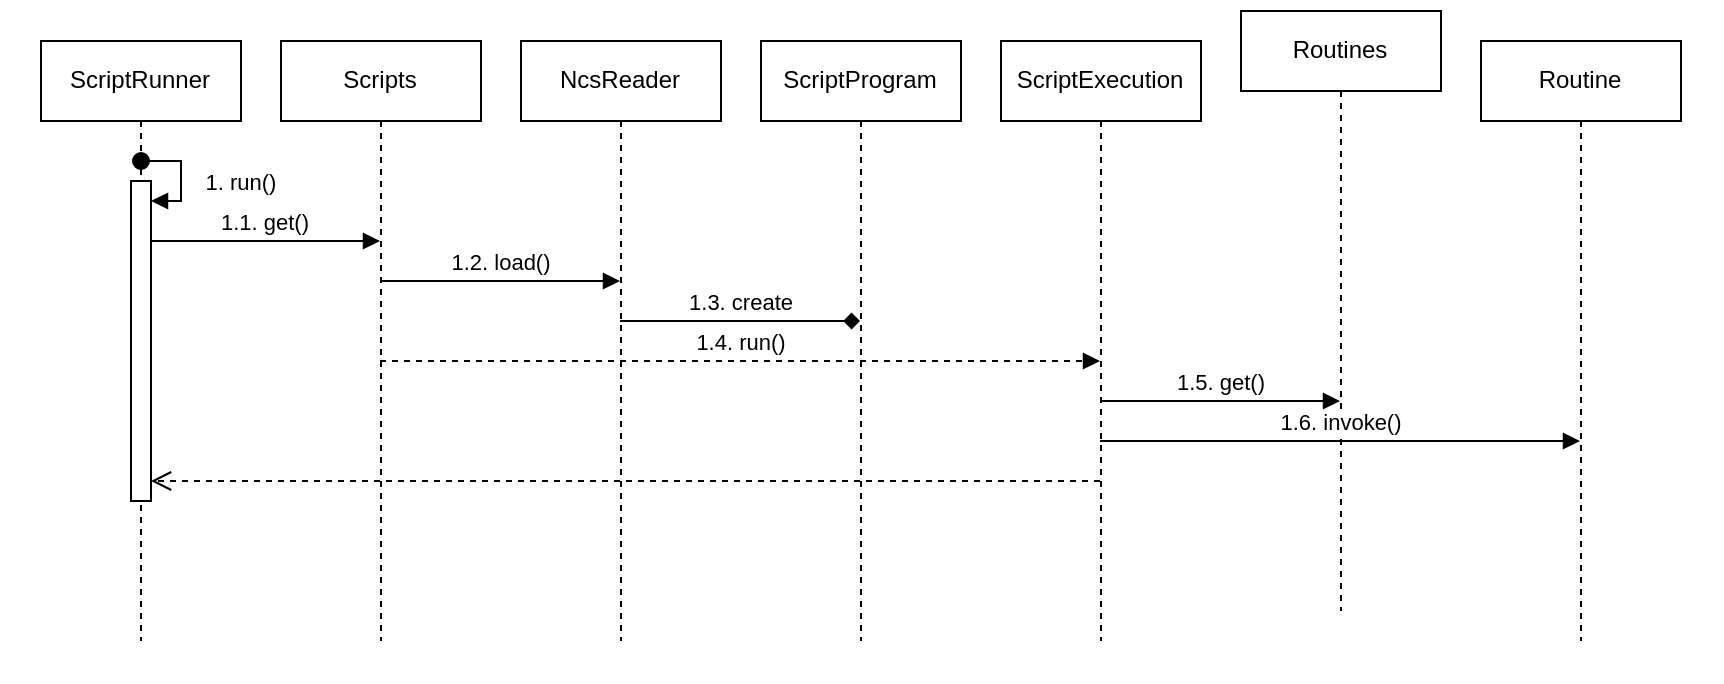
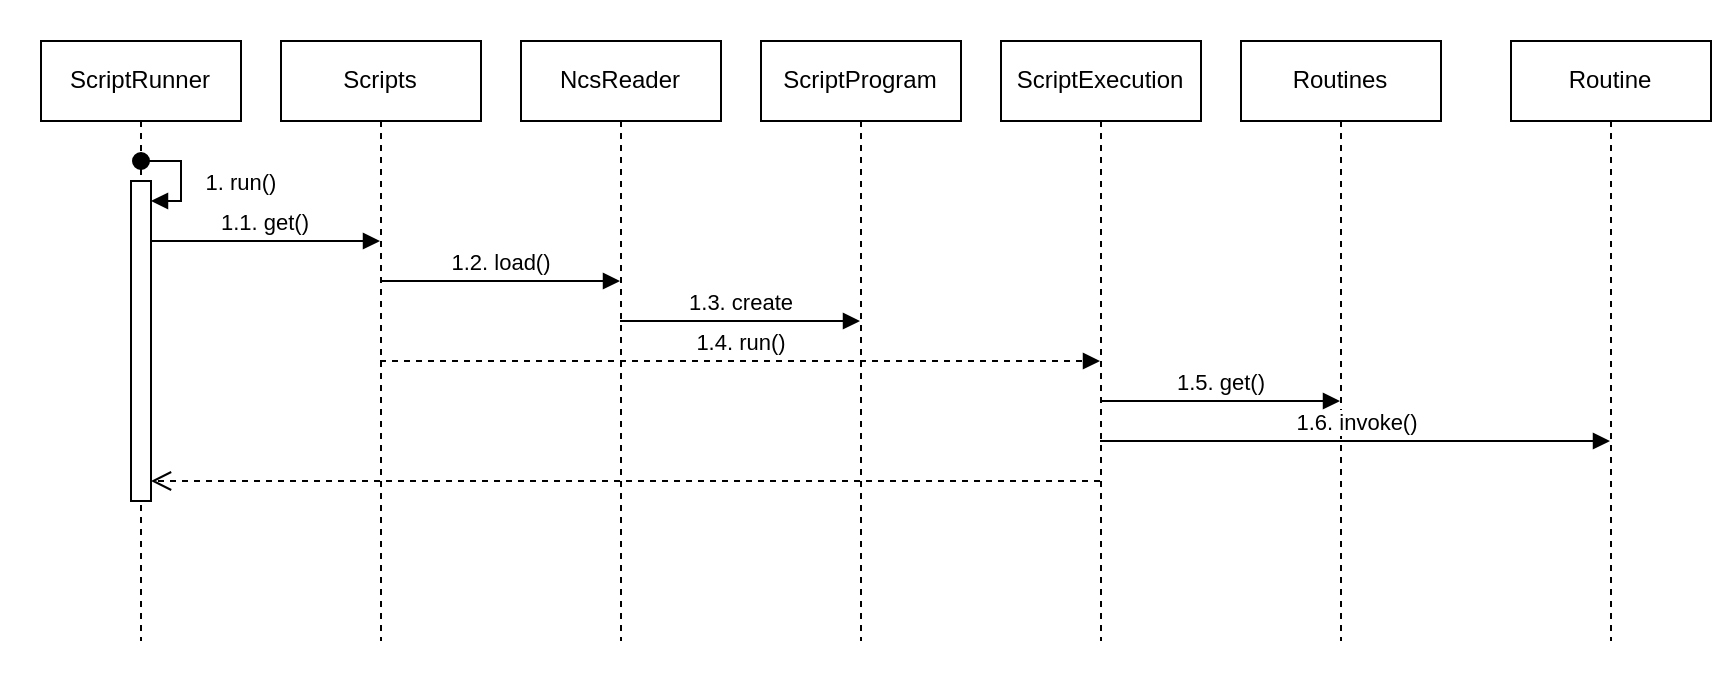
  <mxCell id="0" />
  <mxCell id="1" parent="0" />
  <mxCell id="2" value="ScriptRunner" style="shape=umlLifeline;perimeter=lifelinePerimeter;whiteSpace=wrap;html=1;container=1;collapsible=0;recursiveResize=0;outlineConnect=0;" vertex="1" parent="1"><mxGeometry x="20" y="20" width="100" height="300" as="geometry" /></mxCell>
  <mxCell id="3" value="1. run()" style="html=1;verticalAlign=bottom;startArrow=oval;startFill=1;endArrow=block;startSize=8;rounded=0;" edge="1" parent="2" target="4"><mxGeometry x="0.455" y="-30" width="60" relative="1" as="geometry"><mxPoint x="50" y="60" as="sourcePoint" /><mxPoint x="110" y="60" as="targetPoint" /><Array as="points"><mxPoint x="70" y="60" /><mxPoint x="70" y="80" /></Array><mxPoint x="30" y="30" as="offset" /></mxGeometry></mxCell>
  <mxCell id="4" value="" style="html=1;points=[];perimeter=orthogonalPerimeter;" vertex="1" parent="2"><mxGeometry x="45" y="70" width="10" height="160" as="geometry" /></mxCell>
  <mxCell id="5" value="Scripts" style="shape=umlLifeline;perimeter=lifelinePerimeter;whiteSpace=wrap;html=1;container=1;collapsible=0;recursiveResize=0;outlineConnect=0;" vertex="1" parent="1"><mxGeometry x="140" y="20" width="100" height="300" as="geometry" /></mxCell>
  <mxCell id="6" value="ScriptExecution" style="shape=umlLifeline;perimeter=lifelinePerimeter;whiteSpace=wrap;html=1;container=1;collapsible=0;recursiveResize=0;outlineConnect=0;" vertex="1" parent="1"><mxGeometry x="500" y="20" width="100" height="300" as="geometry" /></mxCell>
  <mxCell id="7" value="ScriptProgram" style="shape=umlLifeline;perimeter=lifelinePerimeter;whiteSpace=wrap;html=1;container=1;collapsible=0;recursiveResize=0;outlineConnect=0;" vertex="1" parent="1"><mxGeometry x="380" y="20" width="100" height="300" as="geometry" /></mxCell>
- <mxCell id="8" value="Routines" style="shape=umlLifeline;perimeter=lifelinePerimeter;whiteSpace=wrap;html=1;container=1;collapsible=0;recursiveResize=0;outlineConnect=0;" vertex="1" parent="1"><mxGeometry x="620" y="5" width="100" height="300" as="geometry" /></mxCell>
+ <mxCell id="8" value="Routines" style="shape=umlLifeline;perimeter=lifelinePerimeter;whiteSpace=wrap;html=1;container=1;collapsible=0;recursiveResize=0;outlineConnect=0;" vertex="1" parent="1"><mxGeometry x="620" y="20" width="100" height="300" as="geometry" /></mxCell>
  <mxCell id="9" value="1.1. get()" style="html=1;verticalAlign=bottom;endArrow=block;rounded=0;" edge="1" parent="1" source="4" target="5"><mxGeometry width="80" relative="1" as="geometry"><mxPoint x="100" y="120" as="sourcePoint" /><mxPoint x="180" y="120" as="targetPoint" /><Array as="points"><mxPoint x="130" y="120" /></Array></mxGeometry></mxCell>
  <mxCell id="10" value="NcsReader" style="shape=umlLifeline;perimeter=lifelinePerimeter;whiteSpace=wrap;html=1;container=1;collapsible=0;recursiveResize=0;outlineConnect=0;" vertex="1" parent="1"><mxGeometry x="260" y="20" width="100" height="300" as="geometry" /></mxCell>
  <mxCell id="11" value="1.4. run()" style="html=1;verticalAlign=bottom;endArrow=block;rounded=0;dashed=1;" edge="1" parent="1" source="5" target="6"><mxGeometry width="80" relative="1" as="geometry"><mxPoint x="189.667" y="180" as="sourcePoint" /><mxPoint x="549.5" y="180" as="targetPoint" /><Array as="points"><mxPoint x="370" y="180" /></Array></mxGeometry></mxCell>
- <mxCell id="12" value="1.3. create" style="html=1;verticalAlign=bottom;endArrow=diamond;rounded=0;" edge="1" parent="1" source="10" target="7"><mxGeometry width="80" relative="1" as="geometry"><mxPoint x="309.667" y="160" as="sourcePoint" /><mxPoint x="429.5" y="160" as="targetPoint" /><Array as="points"><mxPoint x="370" y="160" /></Array></mxGeometry></mxCell>
+ <mxCell id="12" value="1.3. create" style="html=1;verticalAlign=bottom;endArrow=block;rounded=0;" edge="1" parent="1" source="10" target="7"><mxGeometry width="80" relative="1" as="geometry"><mxPoint x="309.667" y="160" as="sourcePoint" /><mxPoint x="429.5" y="160" as="targetPoint" /><Array as="points"><mxPoint x="370" y="160" /></Array></mxGeometry></mxCell>
  <mxCell id="13" value="1.2. load()" style="html=1;verticalAlign=bottom;endArrow=block;rounded=0;" edge="1" parent="1" source="5" target="10"><mxGeometry width="80" relative="1" as="geometry"><mxPoint x="189.667" y="140" as="sourcePoint" /><mxPoint x="309.5" y="140" as="targetPoint" /><Array as="points"><mxPoint x="250" y="140" /></Array></mxGeometry></mxCell>
- <mxCell id="14" value="Routine" style="shape=umlLifeline;perimeter=lifelinePerimeter;whiteSpace=wrap;html=1;container=1;collapsible=0;recursiveResize=0;outlineConnect=0;" vertex="1" parent="1"><mxGeometry x="740" y="20" width="100" height="300" as="geometry" /></mxCell>
+ <mxCell id="14" value="Routine" style="shape=umlLifeline;perimeter=lifelinePerimeter;whiteSpace=wrap;html=1;container=1;collapsible=0;recursiveResize=0;outlineConnect=0;" vertex="1" parent="1"><mxGeometry x="755" y="20" width="100" height="300" as="geometry" /></mxCell>
  <mxCell id="15" value="1.6. invoke()" style="html=1;verticalAlign=bottom;endArrow=block;rounded=0;" edge="1" parent="1" source="6" target="14"><mxGeometry width="80" relative="1" as="geometry"><mxPoint x="549.667" y="220" as="sourcePoint" /><mxPoint x="789.5" y="220" as="targetPoint" /><Array as="points"><mxPoint x="660" y="220" /></Array></mxGeometry></mxCell>
  <mxCell id="16" value="" style="html=1;verticalAlign=bottom;endArrow=open;dashed=1;endSize=8;rounded=0;" edge="1" parent="1" target="4"><mxGeometry relative="1" as="geometry"><mxPoint x="549.5" y="240" as="sourcePoint" /><mxPoint x="75" y="240" as="targetPoint" /><Array as="points"><mxPoint x="310" y="240" /></Array></mxGeometry></mxCell>
  <mxCell id="17" value="1.5. get()" style="html=1;verticalAlign=bottom;endArrow=block;rounded=0;" edge="1" parent="1" source="6" target="8"><mxGeometry width="80" relative="1" as="geometry"><mxPoint x="550" y="200" as="sourcePoint" /><mxPoint x="669.5" y="200" as="targetPoint" /><Array as="points"><mxPoint x="610" y="200" /></Array></mxGeometry></mxCell>
